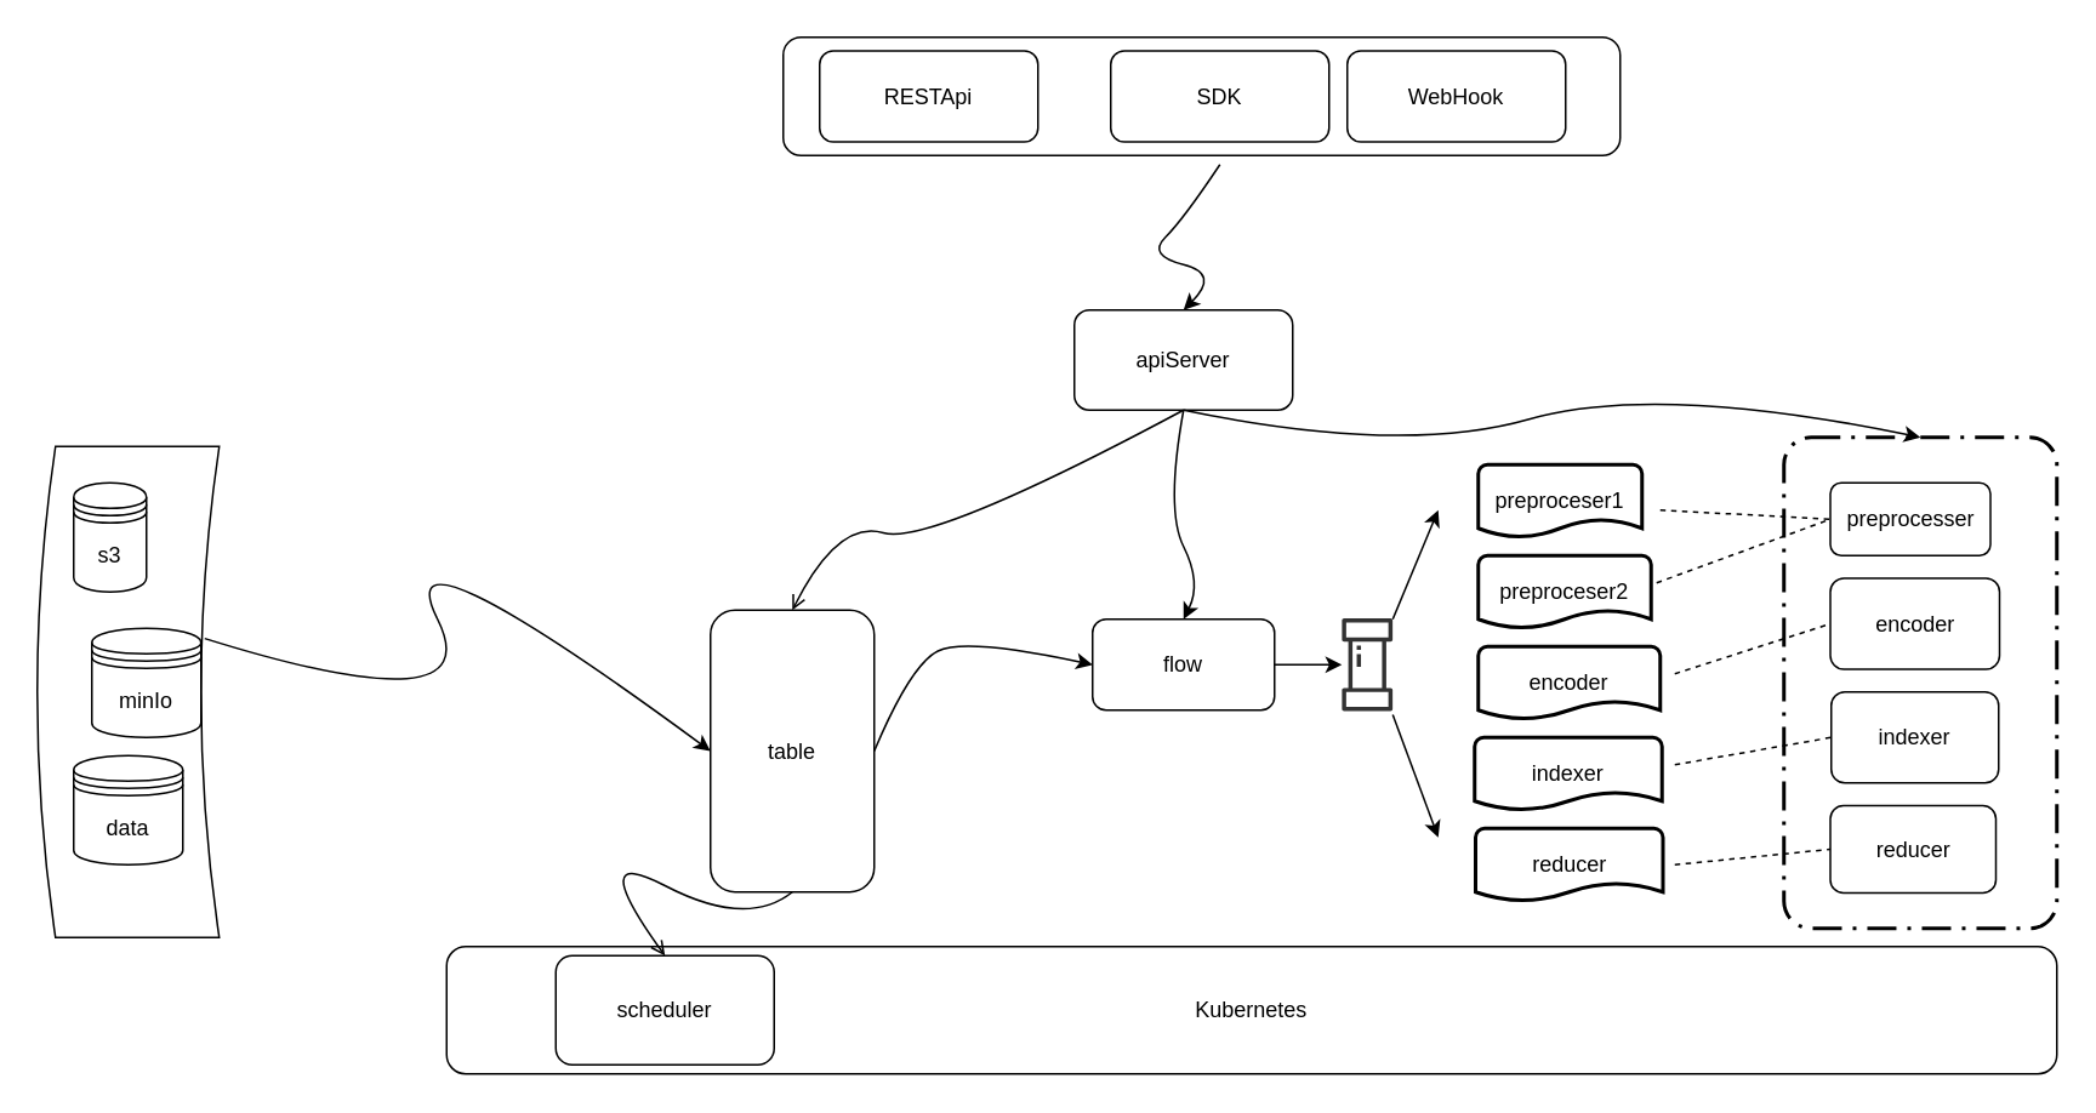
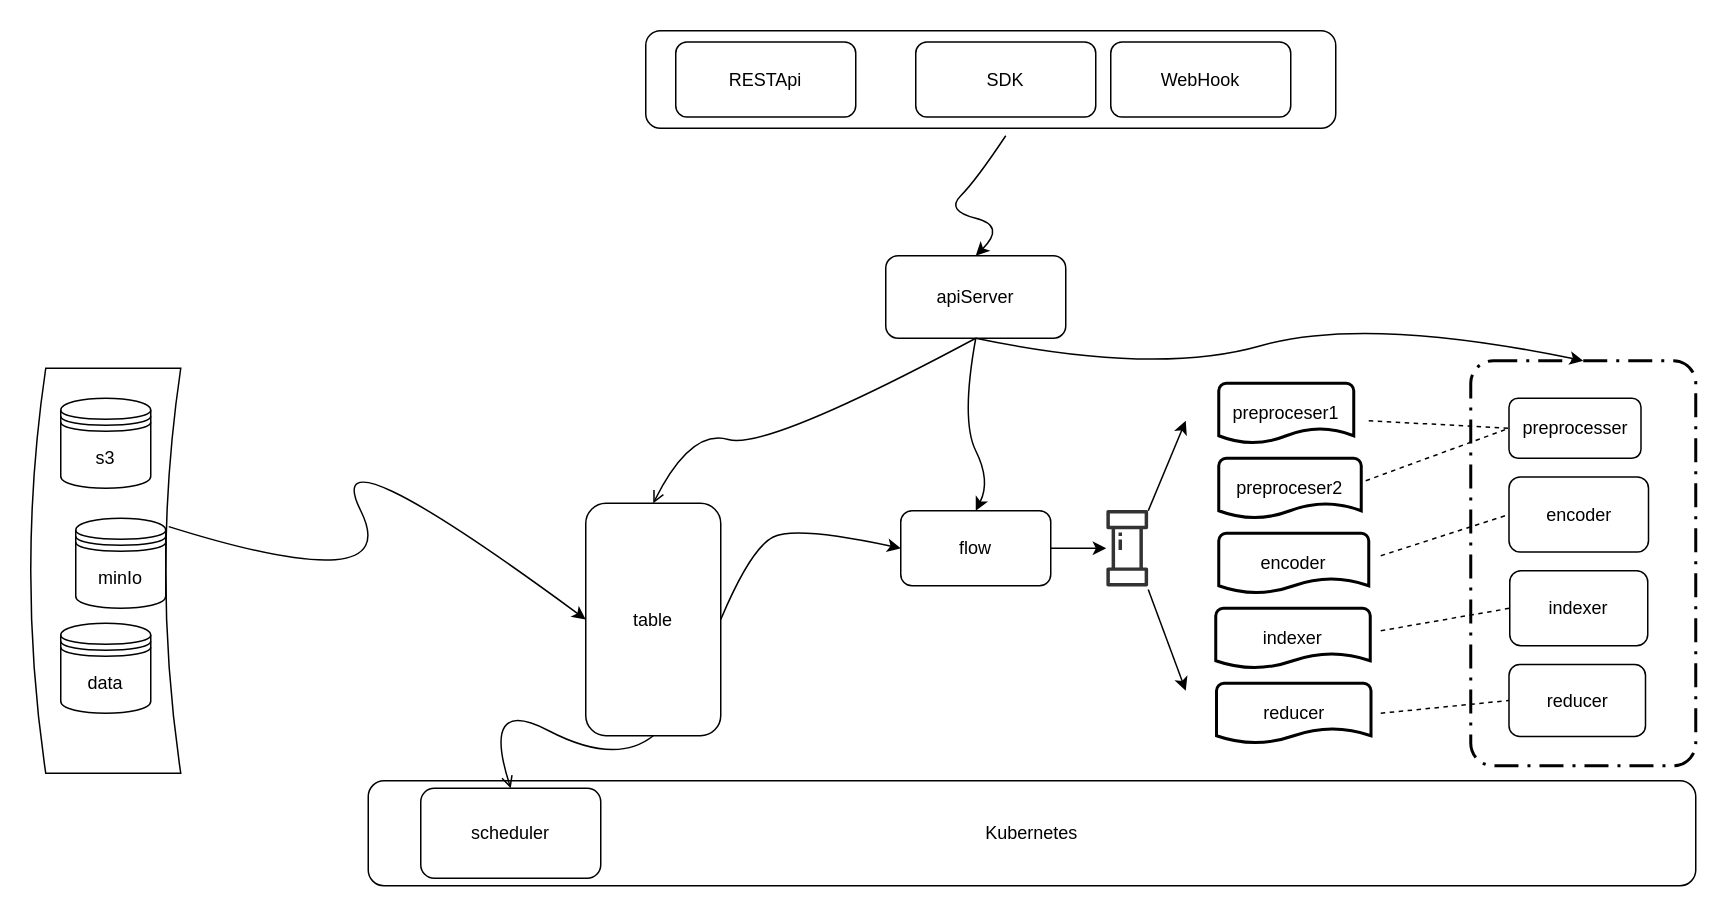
  <mxCell id="0" />
  <mxCell id="1" parent="0" />
  <mxCell id="2" value="" style="shape=dataStorage;whiteSpace=wrap;html=1;fillColor=none;" vertex="1" parent="1"><mxGeometry x="20" y="245" width="100" height="270" as="geometry" /></mxCell>
  <mxCell id="3" value="table" style="rounded=1;whiteSpace=wrap;html=1;" vertex="1" parent="1"><mxGeometry x="390" y="335" width="90" height="155" as="geometry" /></mxCell>
  <mxCell id="4" value="Kubernetes" style="rounded=1;whiteSpace=wrap;html=1;fillColor=none;" vertex="1" parent="1"><mxGeometry x="245" y="520" width="885" height="70" as="geometry" /></mxCell>
  <mxCell id="5" value="" style="rounded=1;whiteSpace=wrap;html=1;fillColor=none;" vertex="1" parent="1"><mxGeometry x="430" y="20" width="460" height="65" as="geometry" /></mxCell>
  <mxCell id="6" value="" style="rounded=1;arcSize=10;dashed=1;strokeColor=#000000;fillColor=none;gradientColor=none;dashPattern=8 3 1 3;strokeWidth=2;" vertex="1" parent="1"><mxGeometry x="980" y="240" width="150" height="270" as="geometry" /></mxCell>
  <mxCell id="7" value="" style="outlineConnect=0;fontColor=#232F3E;gradientColor=none;fillColor=#333333;strokeColor=none;dashed=0;verticalLabelPosition=bottom;verticalAlign=top;align=center;html=1;fontSize=12;fontStyle=0;aspect=fixed;pointerEvents=1;shape=mxgraph.aws4.iot_analytics_pipeline;direction=north;" vertex="1" parent="1"><mxGeometry x="737" y="339.5" width="28" height="51" as="geometry" /></mxCell>
  <mxCell id="8" value="encoder" style="rounded=1;whiteSpace=wrap;html=1;" vertex="1" parent="1"><mxGeometry x="1005.5" y="317.5" width="93" height="50" as="geometry" /></mxCell>
  <mxCell id="9" value="preprocesser" style="rounded=1;whiteSpace=wrap;html=1;align=center;" vertex="1" parent="1"><mxGeometry x="1005.5" y="265" width="88" height="40" as="geometry" /></mxCell>
  <mxCell id="10" value="indexer" style="rounded=1;whiteSpace=wrap;html=1;" vertex="1" parent="1"><mxGeometry x="1006" y="380" width="92" height="50" as="geometry" /></mxCell>
  <mxCell id="11" value="reducer" style="rounded=1;whiteSpace=wrap;html=1;" vertex="1" parent="1"><mxGeometry x="1005.5" y="442.5" width="91" height="48" as="geometry" /></mxCell>
  <mxCell id="12" value="flow" style="rounded=1;whiteSpace=wrap;html=1;" vertex="1" parent="1"><mxGeometry x="600" y="340" width="100" height="50" as="geometry" /></mxCell>
  <mxCell id="13" value="RESTApi" style="rounded=1;whiteSpace=wrap;html=1;" vertex="1" parent="1"><mxGeometry x="450" y="27.5" width="120" height="50" as="geometry" /></mxCell>
  <mxCell id="14" value="" style="curved=1;endArrow=classic;html=1;entryX=0.5;entryY=0;entryDx=0;entryDy=0;" edge="1" parent="1" target="16"><mxGeometry width="50" height="50" relative="1" as="geometry"><mxPoint x="670" y="90" as="sourcePoint" /><mxPoint x="660" y="180" as="targetPoint" /><Array as="points"><mxPoint x="650" y="120" /><mxPoint x="630" y="140" /><mxPoint x="670" y="150" /></Array></mxGeometry></mxCell>
  <mxCell id="15" value="" style="curved=1;endArrow=classic;html=1;exitX=0.5;exitY=1;exitDx=0;exitDy=0;" edge="1" parent="1" source="16"><mxGeometry width="50" height="50" relative="1" as="geometry"><mxPoint x="660" y="230" as="sourcePoint" /><mxPoint x="650" y="340" as="targetPoint" /><Array as="points"><mxPoint x="640" y="280" /><mxPoint x="660" y="320" /></Array></mxGeometry></mxCell>
  <mxCell id="16" value="apiServer" style="rounded=1;whiteSpace=wrap;html=1;" vertex="1" parent="1"><mxGeometry x="590" y="170" width="120" height="55" as="geometry" /></mxCell>
  <mxCell id="17" value="" style="endArrow=none;dashed=1;html=1;entryX=0;entryY=0.5;entryDx=0;entryDy=0;" edge="1" parent="1" target="9"><mxGeometry width="50" height="50" relative="1" as="geometry"><mxPoint x="912" y="280" as="sourcePoint" /><mxPoint x="992" y="265" as="targetPoint" /></mxGeometry></mxCell>
  <mxCell id="18" value="preproceser1" style="strokeWidth=2;html=1;shape=mxgraph.flowchart.document2;whiteSpace=wrap;size=0.25;" vertex="1" parent="1"><mxGeometry x="812" y="255" width="90" height="40" as="geometry" /></mxCell>
  <mxCell id="19" value="preproceser2" style="strokeWidth=2;html=1;shape=mxgraph.flowchart.document2;whiteSpace=wrap;size=0.25;" vertex="1" parent="1"><mxGeometry x="812" y="305" width="95" height="40" as="geometry" /></mxCell>
  <mxCell id="20" value="encoder" style="strokeWidth=2;html=1;shape=mxgraph.flowchart.document2;whiteSpace=wrap;size=0.25;" vertex="1" parent="1"><mxGeometry x="812" y="355" width="100" height="40" as="geometry" /></mxCell>
  <mxCell id="21" value="indexer" style="strokeWidth=2;html=1;shape=mxgraph.flowchart.document2;whiteSpace=wrap;size=0.25;" vertex="1" parent="1"><mxGeometry x="810" y="405" width="103" height="40" as="geometry" /></mxCell>
  <mxCell id="22" value="reducer" style="strokeWidth=2;html=1;shape=mxgraph.flowchart.document2;whiteSpace=wrap;size=0.25;" vertex="1" parent="1"><mxGeometry x="810.5" y="455" width="103" height="40" as="geometry" /></mxCell>
  <mxCell id="23" value="" style="endArrow=classic;html=1;exitX=1;exitY=0.5;exitDx=0;exitDy=0;" edge="1" parent="1" source="12" target="7"><mxGeometry width="50" height="50" relative="1" as="geometry"><mxPoint x="687" y="450" as="sourcePoint" /><mxPoint x="737" y="400" as="targetPoint" /></mxGeometry></mxCell>
  <mxCell id="24" value="" style="endArrow=classic;html=1;" edge="1" parent="1"><mxGeometry width="50" height="50" relative="1" as="geometry"><mxPoint x="765" y="340" as="sourcePoint" /><mxPoint x="790" y="280" as="targetPoint" /></mxGeometry></mxCell>
  <mxCell id="25" value="" style="endArrow=classic;html=1;" edge="1" parent="1"><mxGeometry width="50" height="50" relative="1" as="geometry"><mxPoint x="765" y="392.5" as="sourcePoint" /><mxPoint x="790" y="460" as="targetPoint" /></mxGeometry></mxCell>
  <mxCell id="26" value="" style="endArrow=none;dashed=1;html=1;entryX=0;entryY=0.5;entryDx=0;entryDy=0;" edge="1" parent="1" target="9"><mxGeometry width="50" height="50" relative="1" as="geometry"><mxPoint x="910" y="320" as="sourcePoint" /><mxPoint x="950" y="330" as="targetPoint" /></mxGeometry></mxCell>
  <mxCell id="27" value="" style="endArrow=none;dashed=1;html=1;entryX=0;entryY=0.5;entryDx=0;entryDy=0;" edge="1" parent="1" target="8"><mxGeometry width="50" height="50" relative="1" as="geometry"><mxPoint x="920" y="370" as="sourcePoint" /><mxPoint x="1060" y="335" as="targetPoint" /></mxGeometry></mxCell>
  <mxCell id="28" value="" style="endArrow=none;dashed=1;html=1;entryX=0;entryY=0.5;entryDx=0;entryDy=0;" edge="1" parent="1" target="10"><mxGeometry width="50" height="50" relative="1" as="geometry"><mxPoint x="920" y="420" as="sourcePoint" /><mxPoint x="1089" y="410" as="targetPoint" /></mxGeometry></mxCell>
  <mxCell id="29" value="" style="endArrow=none;dashed=1;html=1;entryX=0;entryY=0.5;entryDx=0;entryDy=0;" edge="1" parent="1" target="11"><mxGeometry width="50" height="50" relative="1" as="geometry"><mxPoint x="920" y="475" as="sourcePoint" /><mxPoint x="1069" y="475" as="targetPoint" /></mxGeometry></mxCell>
  <mxCell id="30" value="" style="curved=1;endArrow=open;html=1;entryX=0.5;entryY=0;entryDx=0;entryDy=0;exitX=0.5;exitY=1;exitDx=0;exitDy=0;" edge="1" parent="1" source="16" target="3"><mxGeometry width="50" height="50" relative="1" as="geometry"><mxPoint x="540" y="225" as="sourcePoint" /><mxPoint x="490" y="345" as="targetPoint" /><Array as="points"><mxPoint x="510" y="300" /><mxPoint x="460" y="285" /></Array></mxGeometry></mxCell>
  <mxCell id="31" value="SDK" style="rounded=1;whiteSpace=wrap;html=1;" vertex="1" parent="1"><mxGeometry x="610" y="27.5" width="120" height="50" as="geometry" /></mxCell>
  <mxCell id="32" value="WebHook" style="rounded=1;whiteSpace=wrap;html=1;" vertex="1" parent="1"><mxGeometry x="740" y="27.5" width="120" height="50" as="geometry" /></mxCell>
- <mxCell id="33" value="scheduler" style="rounded=1;whiteSpace=wrap;html=1;fillColor=none;" vertex="1" parent="1"><mxGeometry x="305" y="525" width="120" height="60" as="geometry" /></mxCell>
+ <mxCell id="33" value="scheduler" style="rounded=1;whiteSpace=wrap;html=1;fillColor=none;" vertex="1" parent="1"><mxGeometry x="280" y="525" width="120" height="60" as="geometry" /></mxCell>
  <mxCell id="34" value="" style="curved=1;endArrow=open;html=1;entryX=0.5;entryY=0;entryDx=0;entryDy=0;exitX=0.5;exitY=1;exitDx=0;exitDy=0;" edge="1" parent="1" source="3" target="33"><mxGeometry width="50" height="50" relative="1" as="geometry"><mxPoint x="435" y="475" as="sourcePoint" /><mxPoint x="310" y="483" as="targetPoint" /><Array as="points"><mxPoint x="410" y="510" /><mxPoint x="320" y="463" /></Array></mxGeometry></mxCell>
  <mxCell id="35" value="" style="curved=1;endArrow=classic;html=1;exitX=1;exitY=0.5;exitDx=0;exitDy=0;entryX=0;entryY=0.5;entryDx=0;entryDy=0;" edge="1" parent="1" source="3" target="12"><mxGeometry width="50" height="50" relative="1" as="geometry"><mxPoint x="465" y="430" as="sourcePoint" /><mxPoint x="530" y="370" as="targetPoint" /><Array as="points"><mxPoint x="500" y="365" /><mxPoint x="530" y="350" /></Array></mxGeometry></mxCell>
- <mxCell id="36" value="s3" style="shape=datastore;whiteSpace=wrap;html=1;fillColor=none;" vertex="1" parent="1"><mxGeometry x="40" y="265" width="40" height="60" as="geometry" /></mxCell>
+ <mxCell id="36" value="s3" style="shape=datastore;whiteSpace=wrap;html=1;fillColor=none;" vertex="1" parent="1"><mxGeometry x="40" y="265" width="60" height="60" as="geometry" /></mxCell>
  <mxCell id="37" value="minIo" style="shape=datastore;whiteSpace=wrap;html=1;fillColor=none;" vertex="1" parent="1"><mxGeometry x="50" y="345" width="60" height="60" as="geometry" /></mxCell>
  <mxCell id="38" value="data" style="shape=datastore;whiteSpace=wrap;html=1;fillColor=none;" vertex="1" parent="1"><mxGeometry x="40" y="415" width="60" height="60" as="geometry" /></mxCell>
  <mxCell id="39" value="" style="curved=1;endArrow=classic;html=1;exitX=0.92;exitY=0.391;exitDx=0;exitDy=0;exitPerimeter=0;entryX=0;entryY=0.5;entryDx=0;entryDy=0;" edge="1" parent="1" source="2" target="3"><mxGeometry width="50" height="50" relative="1" as="geometry"><mxPoint x="210" y="330" as="sourcePoint" /><mxPoint x="405" y="430" as="targetPoint" /><Array as="points"><mxPoint x="270" y="400" /><mxPoint x="210" y="280" /></Array></mxGeometry></mxCell>
  <mxCell id="40" value="" style="curved=1;endArrow=classic;html=1;entryX=0.5;entryY=0;entryDx=0;entryDy=0;exitX=0.5;exitY=1;exitDx=0;exitDy=0;" edge="1" parent="1" source="16" target="6"><mxGeometry width="50" height="50" relative="1" as="geometry"><mxPoint x="930" y="130" as="sourcePoint" /><mxPoint x="715" y="240" as="targetPoint" /><Array as="points"><mxPoint x="770" y="250" /><mxPoint x="910" y="210" /></Array></mxGeometry></mxCell>
